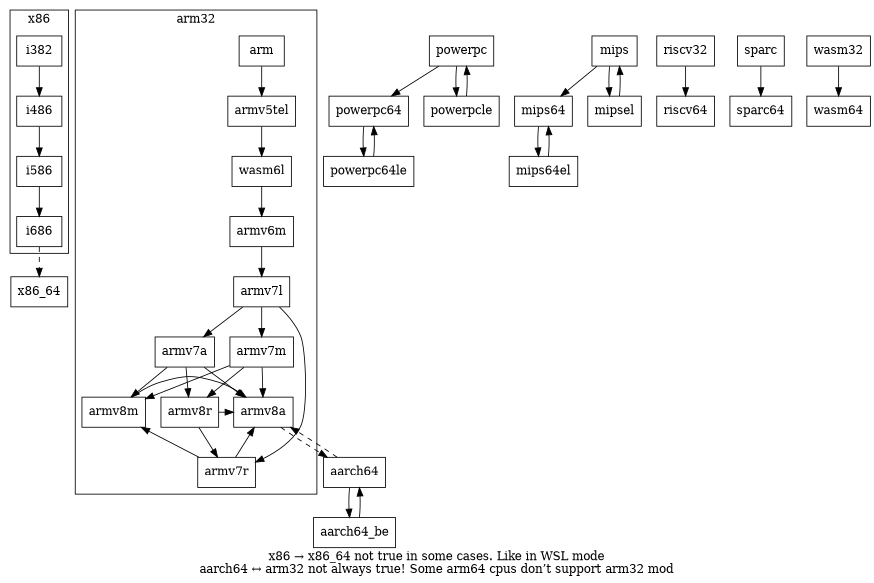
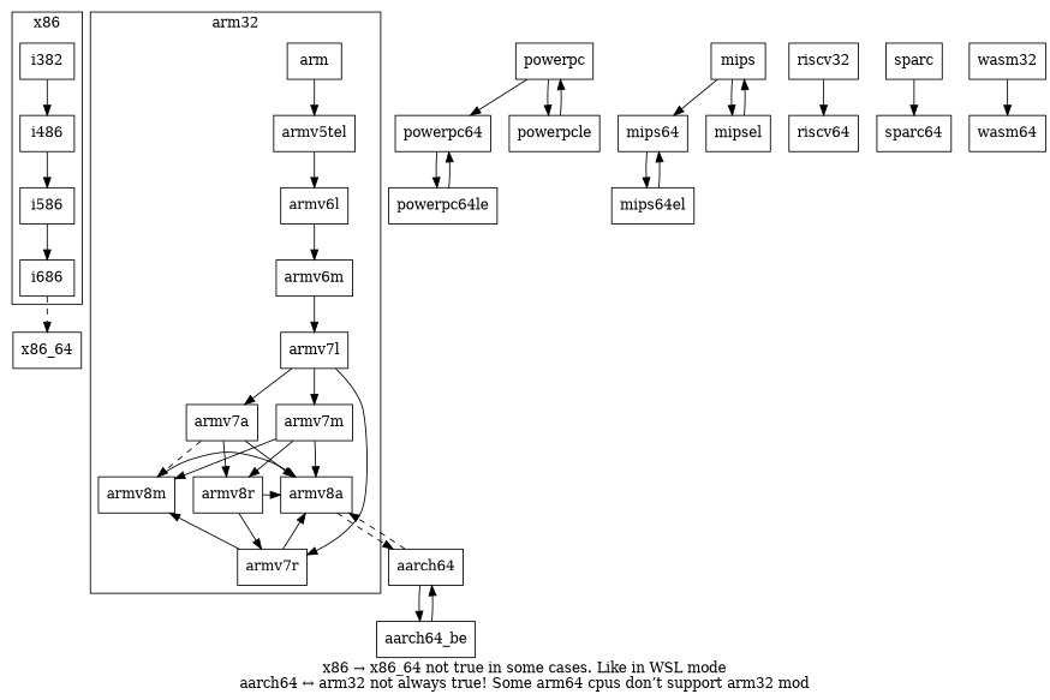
  digraph {
    fontname="DejaVu Serif"
    label="x86 → x86_64 not true in some cases. Like in WSL mode\naarch64 ↔ arm32 not always true! Some arm64 cpus don’t support arm32 mod"
    node [color=black fillcolor=white fontname="DejaVu Serif" shape=box style="filled, solid"]
    edge [fontname="DejaVu Serif"]
    n1 [label=i382]
    i486
    i586
    i686
    armv8a
    armv8r
    armv8m
    arm
    armv5tel
-   armv6l [label=wasm6l]
+   armv6l
    armv6m
    armv7l
    armv7a
    armv7r
    armv7m
    x86_64
    aarch64
    aarch64_be
    powerpc
    powerpc64
    powerpcle
    powerpc64le
    mips
    mips64
    mipsel
    mips64el
    riscv32
    riscv64
    sparc
    sparc64
    wasm32
    wasm64
    subgraph cluster_1 {
      label=x86
      n1
      i486
      i586
      i686
    }
    subgraph cluster_2 {
      label=arm32
      arm
      armv5tel
      armv6l
      armv6m
      armv7l
      armv7a
      armv7r
      armv7m
      subgraph sub_3 {
        label=arm32
        rank=same
        armv8a
        armv8r
        armv8m
      }
    }
    n1 -> i486
    i486 -> i586
    i586 -> i686
    i686 -> x86_64 [style=dashed]
    armv8a -> aarch64 [style=dashed]
    armv8r -> armv8a
    armv8r -> armv7r
    armv8m -> armv8a
    arm -> armv5tel
    armv5tel -> armv6l
    armv6l -> armv6m
    armv6m -> armv7l
    armv7l -> armv7a
    armv7l -> armv7r
    armv7l -> armv7m
    armv7a -> armv8a
    armv7a -> armv8r
-   armv7a -> armv8m
+   armv7a -> armv8m [style=dashed]
    armv7r -> armv8a
    armv7r -> armv8m
    armv7m -> armv8a
    armv7m -> armv8r
    armv7m -> armv8m
    aarch64 -> armv8a [style=dashed]
    aarch64 -> aarch64_be
    aarch64_be -> aarch64
    powerpc -> powerpc64
    powerpc -> powerpcle
    powerpc64 -> powerpc64le
    powerpcle -> powerpc
    powerpc64le -> powerpc64
    mips -> mips64
    mips -> mipsel
    mips64 -> mips64el
    mipsel -> mips
    mips64el -> mips64
    riscv32 -> riscv64
    sparc -> sparc64
    wasm32 -> wasm64
  }
